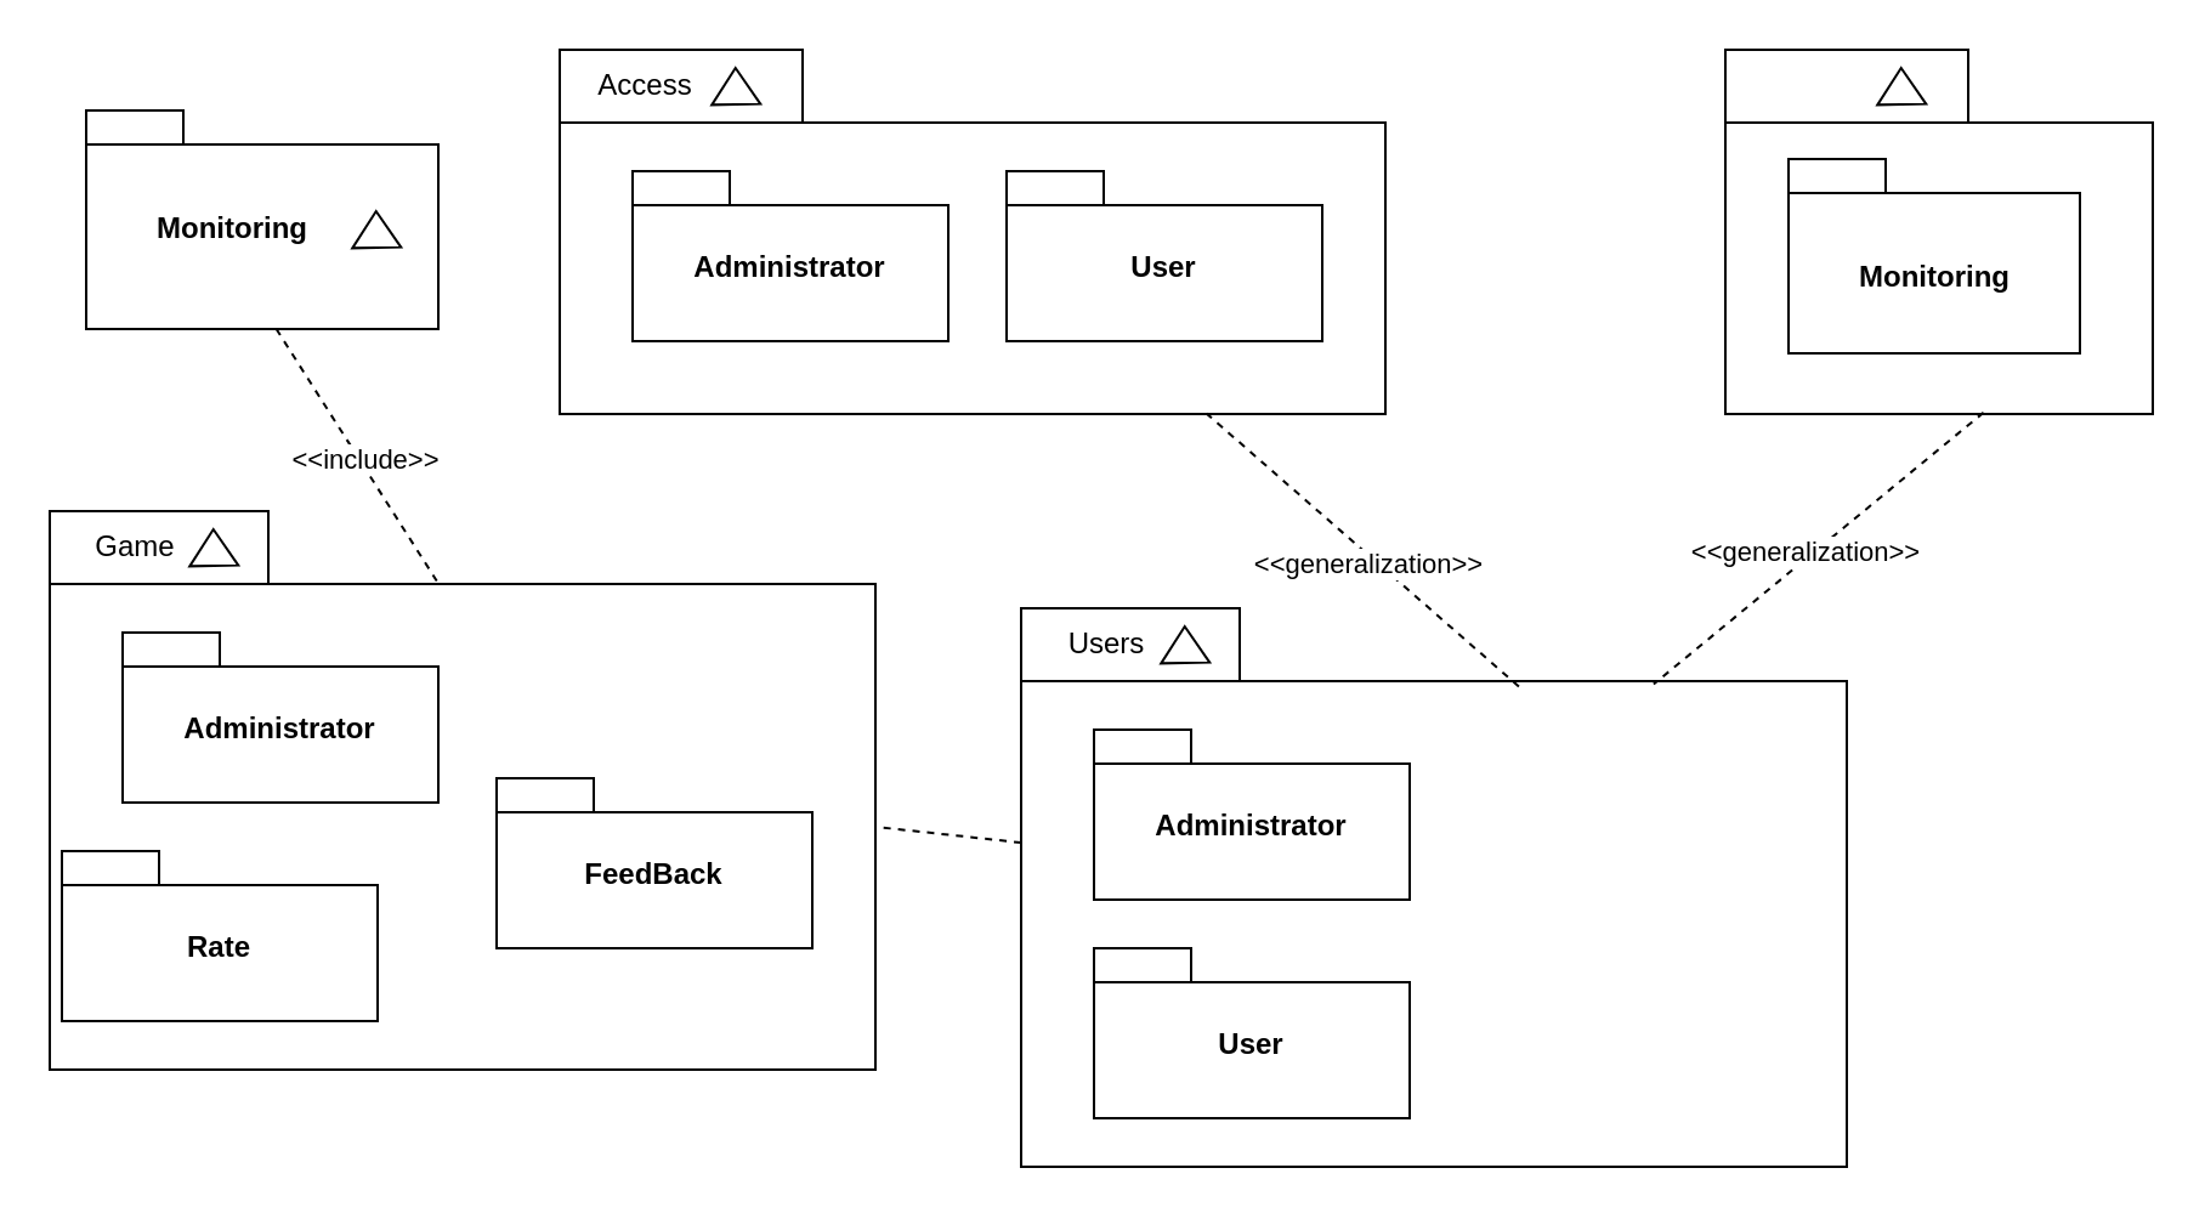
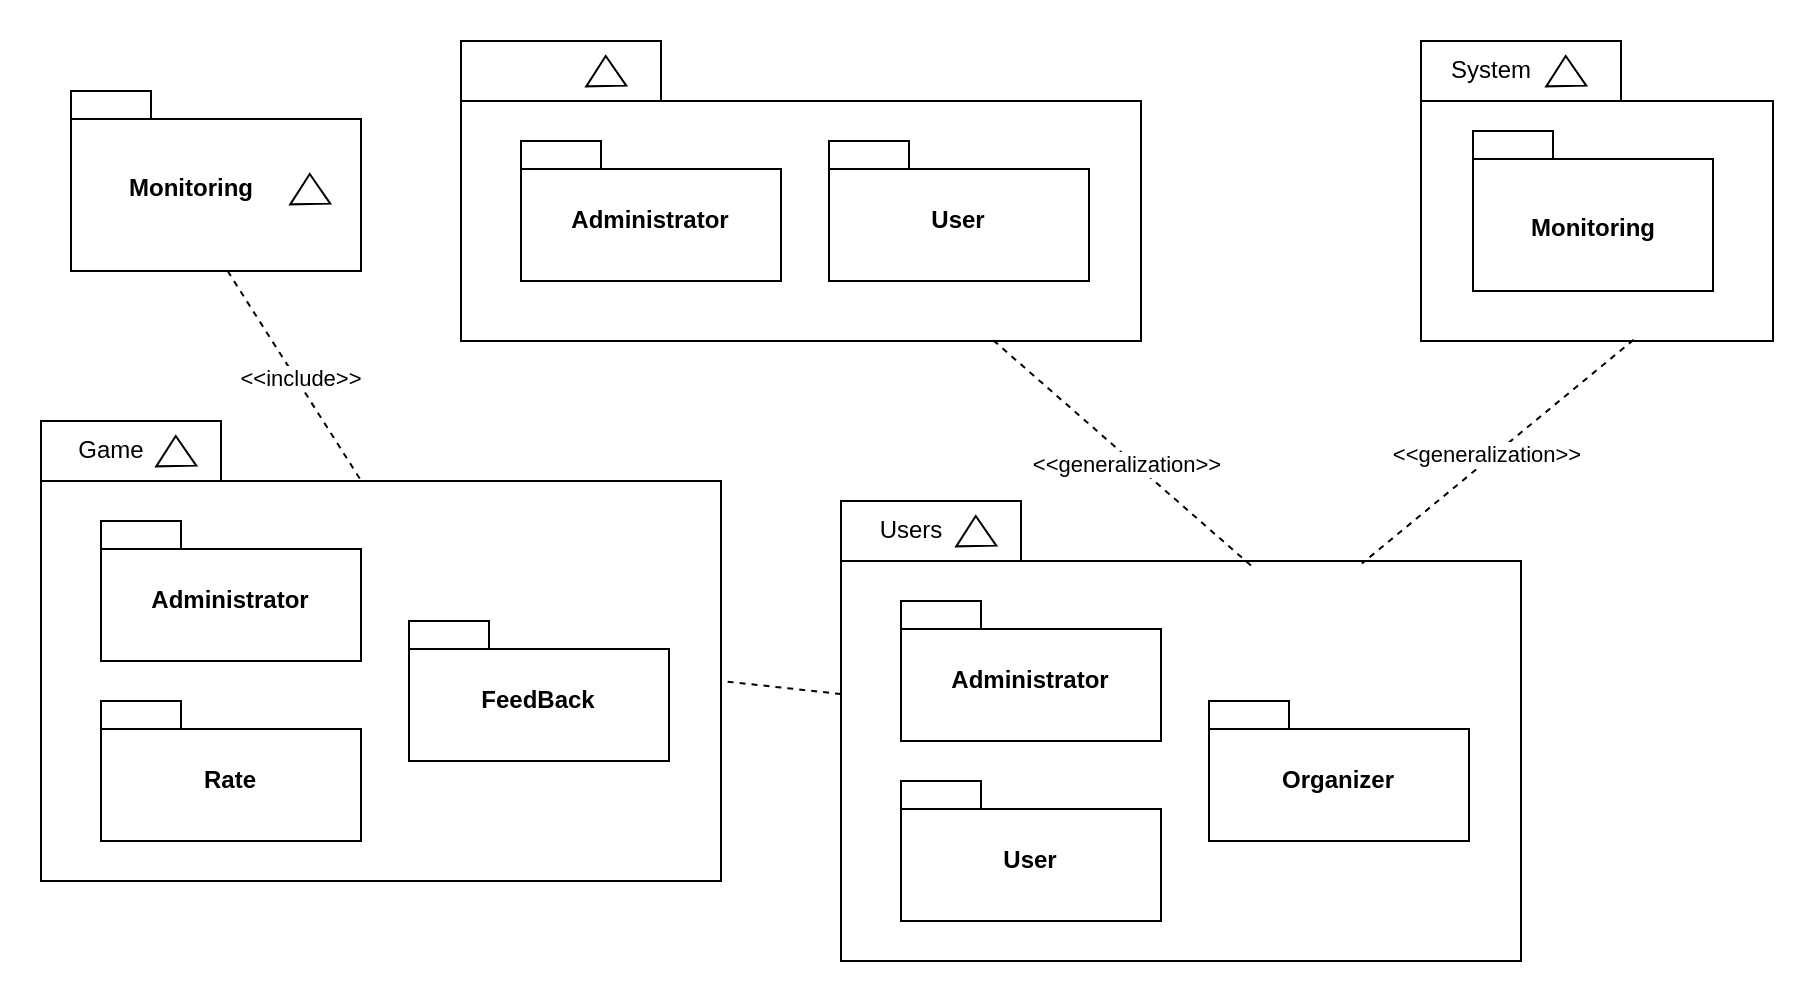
  <mxCell id="0" />
  <mxCell id="1" parent="0" />
  <mxCell id="2" value="" style="shape=folder;fontStyle=1;spacingTop=10;tabWidth=90;tabHeight=30;tabPosition=left;html=1;whiteSpace=wrap;" vertex="1" parent="1"><mxGeometry x="420" y="250" width="340" height="230" as="geometry" /></mxCell>
  <mxCell id="3" value="Administrator" style="shape=folder;fontStyle=1;spacingTop=10;tabWidth=40;tabHeight=14;tabPosition=left;html=1;whiteSpace=wrap;" vertex="1" parent="1"><mxGeometry x="450" y="300" width="130" height="70" as="geometry" /></mxCell>
  <mxCell id="4" value="User" style="shape=folder;fontStyle=1;spacingTop=10;tabWidth=40;tabHeight=14;tabPosition=left;html=1;whiteSpace=wrap;" vertex="1" parent="1"><mxGeometry x="450" y="390" width="130" height="70" as="geometry" /></mxCell>
+ <mxCell id="5" value="&lt;span style=&quot;white-space-collapse: preserve;&quot; data-src-align=&quot;0:11&quot; class=&quot;EzKURWReUAB5oZgtQNkl&quot;&gt;Organizer&lt;/span&gt;" style="shape=folder;fontStyle=1;spacingTop=10;tabWidth=40;tabHeight=14;tabPosition=left;html=1;whiteSpace=wrap;" vertex="1" parent="1"><mxGeometry x="604" y="350" width="130" height="70" as="geometry" /></mxCell>
  <mxCell id="6" value="Users" style="text;html=1;align=center;verticalAlign=middle;resizable=0;points=[];autosize=1;strokeColor=none;fillColor=none;" vertex="1" parent="1"><mxGeometry x="430" y="250" width="50" height="30" as="geometry" /></mxCell>
  <mxCell id="7" value="" style="triangle;whiteSpace=wrap;html=1;rotation=-91;" vertex="1" parent="1"><mxGeometry x="480" y="255" width="15" height="20" as="geometry" /></mxCell>
  <mxCell id="8" value="" style="shape=folder;fontStyle=1;spacingTop=10;tabWidth=100;tabHeight=30;tabPosition=left;html=1;whiteSpace=wrap;" vertex="1" parent="1"><mxGeometry x="230" y="20" width="340" height="150" as="geometry" /></mxCell>
  <mxCell id="9" value="Administrator" style="shape=folder;fontStyle=1;spacingTop=10;tabWidth=40;tabHeight=14;tabPosition=left;html=1;whiteSpace=wrap;" vertex="1" parent="1"><mxGeometry x="260" y="70" width="130" height="70" as="geometry" /></mxCell>
  <mxCell id="10" value="User" style="shape=folder;fontStyle=1;spacingTop=10;tabWidth=40;tabHeight=14;tabPosition=left;html=1;whiteSpace=wrap;" vertex="1" parent="1"><mxGeometry x="414" y="70" width="130" height="70" as="geometry" /></mxCell>
- <mxCell id="11" value="Access" style="text;html=1;align=center;verticalAlign=middle;resizable=0;points=[];autosize=1;strokeColor=none;fillColor=none;" vertex="1" parent="1"><mxGeometry x="235" y="20" width="60" height="30" as="geometry" /></mxCell>
  <mxCell id="12" value="" style="triangle;whiteSpace=wrap;html=1;rotation=-91;" vertex="1" parent="1"><mxGeometry x="295" y="25" width="15" height="20" as="geometry" /></mxCell>
  <mxCell id="13" value="" style="shape=folder;fontStyle=1;spacingTop=10;tabWidth=90;tabHeight=30;tabPosition=left;html=1;whiteSpace=wrap;" vertex="1" parent="1"><mxGeometry x="20" y="210" width="340" height="230" as="geometry" /></mxCell>
  <mxCell id="14" value="Administrator" style="shape=folder;fontStyle=1;spacingTop=10;tabWidth=40;tabHeight=14;tabPosition=left;html=1;whiteSpace=wrap;" vertex="1" parent="1"><mxGeometry x="50" y="260" width="130" height="70" as="geometry" /></mxCell>
- <mxCell id="15" value="Rate" style="shape=folder;fontStyle=1;spacingTop=10;tabWidth=40;tabHeight=14;tabPosition=left;html=1;whiteSpace=wrap;" vertex="1" parent="1"><mxGeometry x="25" y="350" width="130" height="70" as="geometry" /></mxCell>
- <mxCell id="16" value="&lt;span style=&quot;white-space-collapse: preserve;&quot; data-src-align=&quot;0:11&quot; class=&quot;EzKURWReUAB5oZgtQNkl&quot;&gt;FeedBack&lt;/span&gt;" style="shape=folder;fontStyle=1;spacingTop=10;tabWidth=40;tabHeight=14;tabPosition=left;html=1;whiteSpace=wrap;" vertex="1" parent="1"><mxGeometry x="204" y="320" width="130" height="70" as="geometry" /></mxCell>
+ <mxCell id="15" value="Rate" style="shape=folder;fontStyle=1;spacingTop=10;tabWidth=40;tabHeight=14;tabPosition=left;html=1;whiteSpace=wrap;" vertex="1" parent="1"><mxGeometry x="50" y="350" width="130" height="70" as="geometry" /></mxCell>
+ <mxCell id="16" value="&lt;span style=&quot;white-space-collapse: preserve;&quot; data-src-align=&quot;0:11&quot; class=&quot;EzKURWReUAB5oZgtQNkl&quot;&gt;FeedBack&lt;/span&gt;" style="shape=folder;fontStyle=1;spacingTop=10;tabWidth=40;tabHeight=14;tabPosition=left;html=1;whiteSpace=wrap;" vertex="1" parent="1"><mxGeometry x="204" y="310" width="130" height="70" as="geometry" /></mxCell>
  <mxCell id="17" value="Game" style="text;html=1;align=center;verticalAlign=middle;resizable=0;points=[];autosize=1;strokeColor=none;fillColor=none;" vertex="1" parent="1"><mxGeometry x="25" y="210" width="60" height="30" as="geometry" /></mxCell>
  <mxCell id="18" value="" style="triangle;whiteSpace=wrap;html=1;rotation=-91;" vertex="1" parent="1"><mxGeometry x="80" y="215" width="15" height="20" as="geometry" /></mxCell>
  <mxCell id="19" value="" style="shape=folder;fontStyle=1;spacingTop=10;tabWidth=40;tabHeight=14;tabPosition=left;html=1;whiteSpace=wrap;" vertex="1" parent="1"><mxGeometry x="35" y="45" width="145" height="90" as="geometry" /></mxCell>
  <mxCell id="20" value="" style="triangle;whiteSpace=wrap;html=1;rotation=-91;" vertex="1" parent="1"><mxGeometry x="147" y="84" width="15" height="20" as="geometry" /></mxCell>
  <mxCell id="21" value="&lt;span style=&quot;font-weight: 700; text-wrap: wrap;&quot;&gt;Monitoring&lt;/span&gt;" style="text;html=1;align=center;verticalAlign=middle;resizable=0;points=[];autosize=1;strokeColor=none;fillColor=none;" vertex="1" parent="1"><mxGeometry x="50" y="79" width="90" height="30" as="geometry" /></mxCell>
  <mxCell id="22" style="rounded=0;orthogonalLoop=1;jettySize=auto;html=1;entryX=0.605;entryY=0.143;entryDx=0;entryDy=0;entryPerimeter=0;dashed=1;exitX=0.783;exitY=0.998;exitDx=0;exitDy=0;exitPerimeter=0;endArrow=none;endFill=0;" edge="1" parent="1" source="8" target="2"><mxGeometry relative="1" as="geometry"><mxPoint x="365" y="664" as="sourcePoint" /><mxPoint x="490" y="680" as="targetPoint" /></mxGeometry></mxCell>
  <mxCell id="23" value="&amp;lt;&amp;lt;generalization&amp;gt;&amp;gt;" style="edgeLabel;html=1;align=center;verticalAlign=middle;resizable=0;points=[];" vertex="1" connectable="0" parent="22"><mxGeometry x="0.053" y="-3" relative="1" as="geometry"><mxPoint as="offset" /></mxGeometry></mxCell>
  <mxCell id="24" style="rounded=0;orthogonalLoop=1;jettySize=auto;html=1;entryX=0;entryY=0;entryDx=340;entryDy=130;entryPerimeter=0;dashed=1;endArrow=none;endFill=0;" edge="1" parent="1" source="2" target="13"><mxGeometry relative="1" as="geometry" /></mxCell>
  <mxCell id="25" value="" style="shape=folder;fontStyle=1;spacingTop=10;tabWidth=100;tabHeight=30;tabPosition=left;html=1;whiteSpace=wrap;" vertex="1" parent="1"><mxGeometry x="710" y="20" width="176" height="150" as="geometry" /></mxCell>
+ <mxCell id="26" value="System" style="text;html=1;align=center;verticalAlign=middle;resizable=0;points=[];autosize=1;strokeColor=none;fillColor=none;" vertex="1" parent="1"><mxGeometry x="715" y="20" width="60" height="30" as="geometry" /></mxCell>
  <mxCell id="27" value="" style="triangle;whiteSpace=wrap;html=1;rotation=-91;" vertex="1" parent="1"><mxGeometry x="775" y="25" width="15" height="20" as="geometry" /></mxCell>
  <mxCell id="28" value="" style="shape=folder;fontStyle=1;spacingTop=10;tabWidth=40;tabHeight=14;tabPosition=left;html=1;whiteSpace=wrap;" vertex="1" parent="1"><mxGeometry x="736" y="65" width="120" height="80" as="geometry" /></mxCell>
  <mxCell id="29" value="&lt;span style=&quot;font-weight: 700; text-wrap: wrap;&quot;&gt;Monitoring&lt;/span&gt;" style="text;html=1;align=center;verticalAlign=middle;resizable=0;points=[];autosize=1;strokeColor=none;fillColor=none;" vertex="1" parent="1"><mxGeometry x="751" y="99" width="90" height="30" as="geometry" /></mxCell>
  <mxCell id="30" style="rounded=0;orthogonalLoop=1;jettySize=auto;html=1;entryX=0.766;entryY=0.136;entryDx=0;entryDy=0;entryPerimeter=0;dashed=1;exitX=0.604;exitY=0.996;exitDx=0;exitDy=0;exitPerimeter=0;endArrow=none;endFill=0;" edge="1" parent="1" source="25" target="2"><mxGeometry relative="1" as="geometry"><mxPoint x="506" y="180" as="sourcePoint" /><mxPoint x="636" y="293" as="targetPoint" /></mxGeometry></mxCell>
  <mxCell id="31" value="&amp;lt;&amp;lt;generalization&amp;gt;&amp;gt;" style="edgeLabel;html=1;align=center;verticalAlign=middle;resizable=0;points=[];" vertex="1" connectable="0" parent="30"><mxGeometry x="0.053" y="-3" relative="1" as="geometry"><mxPoint as="offset" /></mxGeometry></mxCell>
  <mxCell id="32" value="" style="endArrow=none;dashed=1;html=1;strokeWidth=1;rounded=0;entryX=0.47;entryY=0.128;entryDx=0;entryDy=0;entryPerimeter=0;exitX=0.54;exitY=1;exitDx=0;exitDy=0;exitPerimeter=0;" edge="1" parent="1" source="19" target="13"><mxGeometry width="50" height="50" relative="1" as="geometry"><mxPoint x="140" y="220" as="sourcePoint" /><mxPoint x="190" y="170" as="targetPoint" /></mxGeometry></mxCell>
  <mxCell id="33" value="&amp;lt;&amp;lt;include&amp;gt;&amp;gt;" style="edgeLabel;html=1;align=center;verticalAlign=middle;resizable=0;points=[];" vertex="1" connectable="0" parent="32"><mxGeometry x="0.05" y="2" relative="1" as="geometry"><mxPoint as="offset" /></mxGeometry></mxCell>
